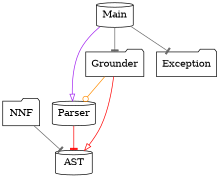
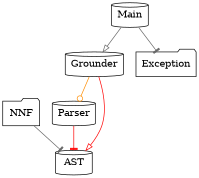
  digraph {
    node [shape=cylinder]
    edge [arrowhead=tee color=gray40]
    n1 [label=Parser]
    n2 [label=AST]
    n3 [label=NNF shape=folder]
    n4 [label=Main]
-   n5 [label=Grounder shape=folder]
+   n5 [label=Grounder]
    n6 [label=Exception shape=folder]
    n1 -> n2 [color=red]
    n3 -> n2
-   n4 -> n1 [arrowhead=onormal color=purple]
-   n4 -> n5
+   n4 -> n5 [arrowhead=onormal]
    n4 -> n6
    n5 -> n1 [arrowhead=odot color=darkorange]
    n5 -> n2 [arrowhead=onormal color=red]
  }
